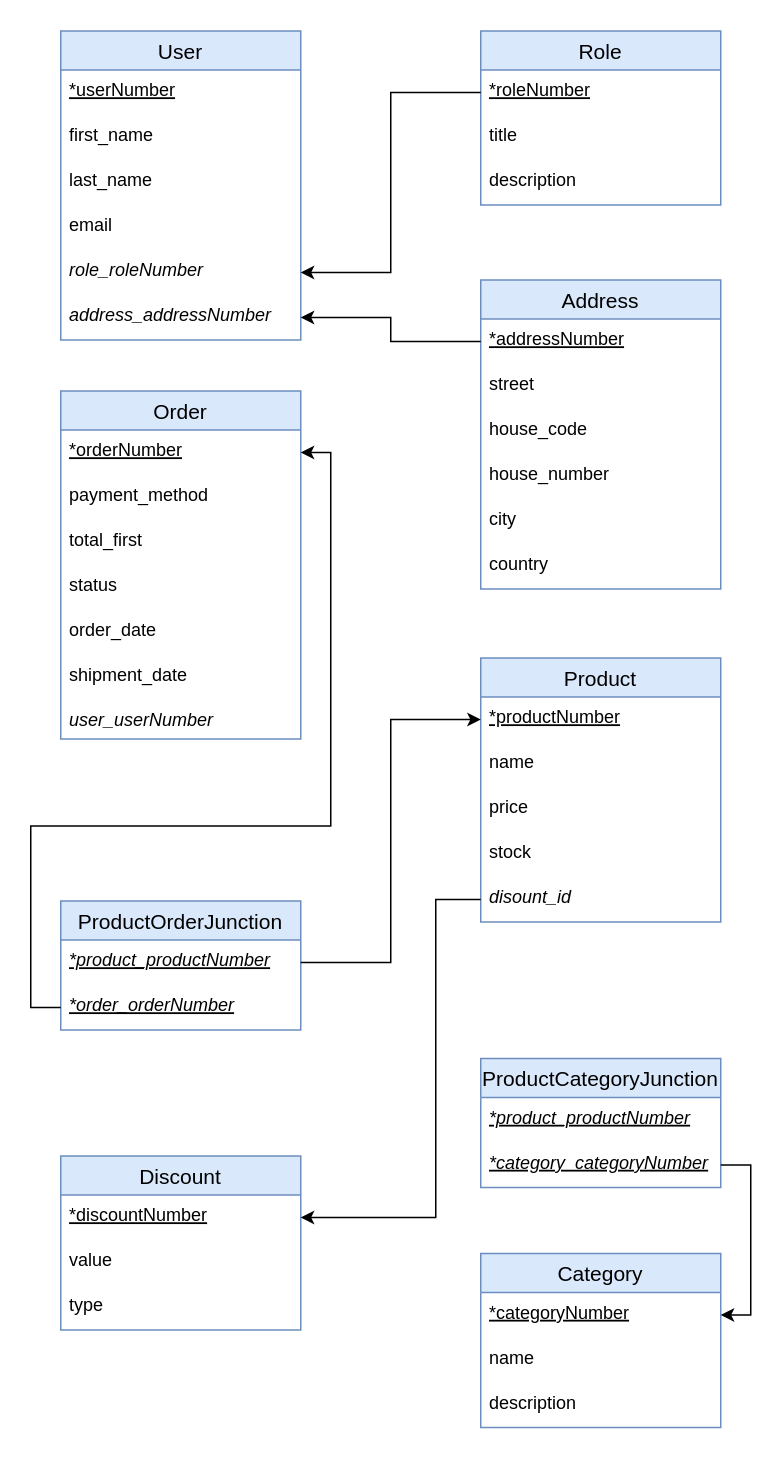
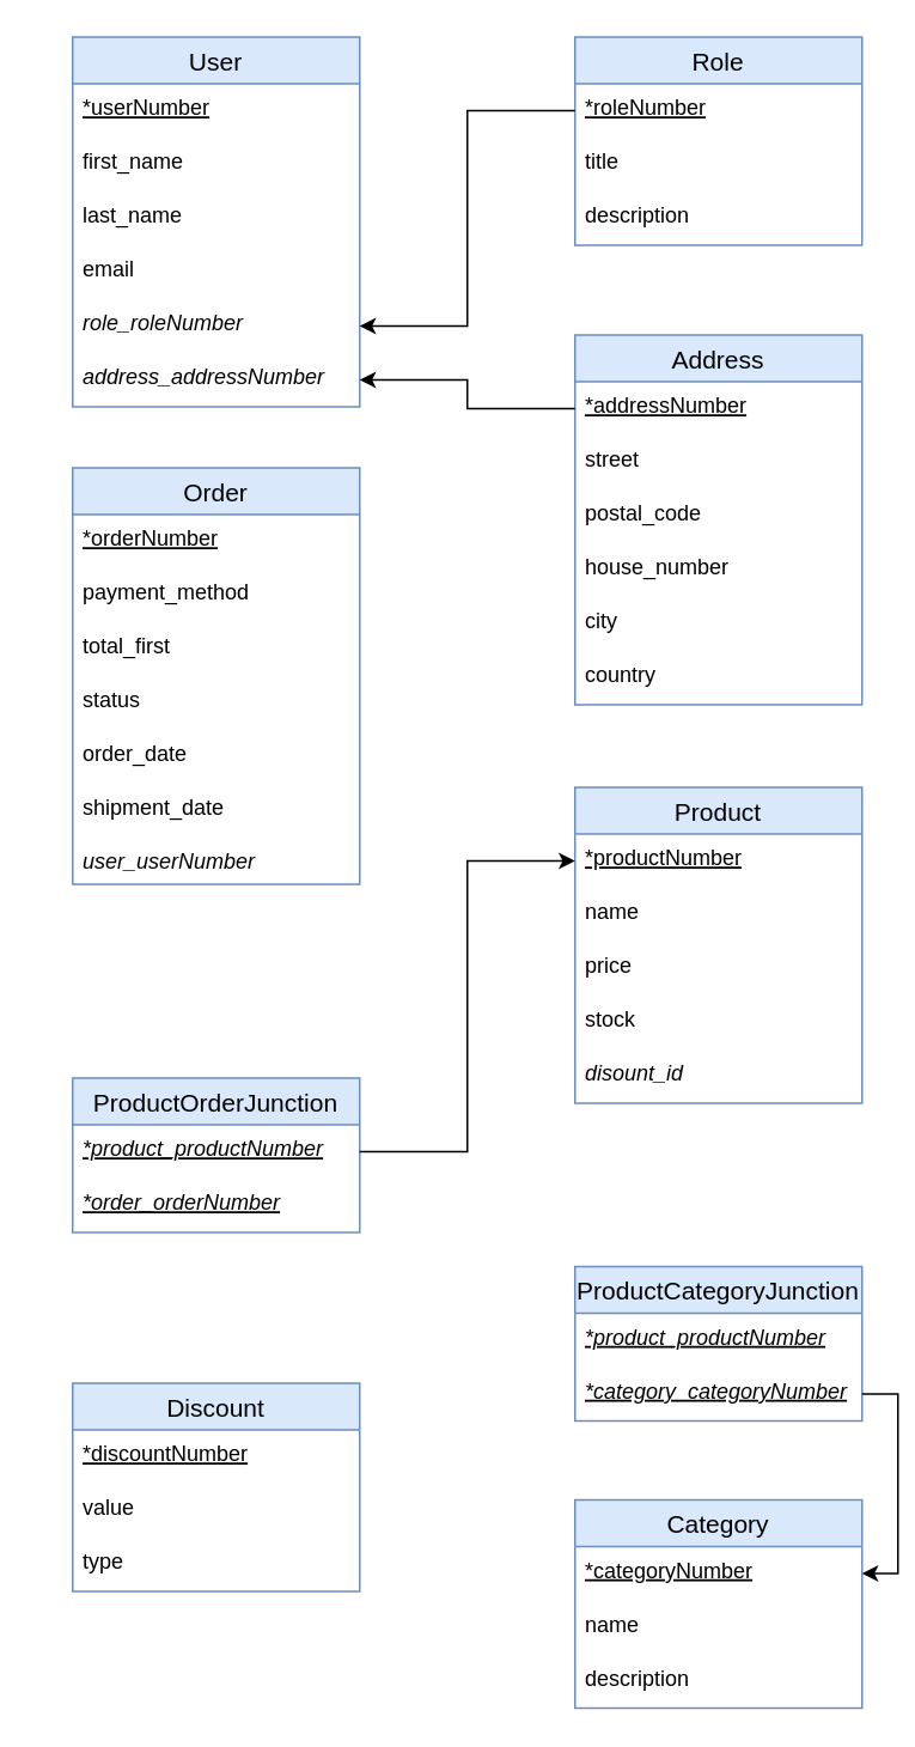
  <mxCell id="0" />
  <mxCell id="1" parent="0" />
  <mxCell id="2" value="User" style="swimlane;fontStyle=0;childLayout=stackLayout;horizontal=1;startSize=26;horizontalStack=0;resizeParent=1;resizeParentMax=0;resizeLast=0;collapsible=1;marginBottom=0;align=center;fontSize=14;fillColor=#dae8fc;strokeColor=#6c8ebf;" parent="1" vertex="1"><mxGeometry x="40" y="20" width="160" height="206" as="geometry" /></mxCell>
  <mxCell id="3" value="*userNumber" style="text;strokeColor=none;fillColor=none;spacingLeft=4;spacingRight=4;overflow=hidden;rotatable=0;points=[[0,0.5],[1,0.5]];portConstraint=eastwest;fontSize=12;fontStyle=4" parent="2" vertex="1"><mxGeometry y="26" width="160" height="30" as="geometry" /></mxCell>
  <mxCell id="4" value="first_name" style="text;strokeColor=none;fillColor=none;spacingLeft=4;spacingRight=4;overflow=hidden;rotatable=0;points=[[0,0.5],[1,0.5]];portConstraint=eastwest;fontSize=12;" parent="2" vertex="1"><mxGeometry y="56" width="160" height="30" as="geometry" /></mxCell>
  <mxCell id="5" value="last_name" style="text;strokeColor=none;fillColor=none;spacingLeft=4;spacingRight=4;overflow=hidden;rotatable=0;points=[[0,0.5],[1,0.5]];portConstraint=eastwest;fontSize=12;" parent="2" vertex="1"><mxGeometry y="86" width="160" height="30" as="geometry" /></mxCell>
  <mxCell id="6" value="email" style="text;strokeColor=none;fillColor=none;spacingLeft=4;spacingRight=4;overflow=hidden;rotatable=0;points=[[0,0.5],[1,0.5]];portConstraint=eastwest;fontSize=12;" parent="2" vertex="1"><mxGeometry y="116" width="160" height="30" as="geometry" /></mxCell>
  <mxCell id="7" value="role_roleNumber" style="text;strokeColor=none;fillColor=none;spacingLeft=4;spacingRight=4;overflow=hidden;rotatable=0;points=[[0,0.5],[1,0.5]];portConstraint=eastwest;fontSize=12;fontStyle=2" parent="2" vertex="1"><mxGeometry y="146" width="160" height="30" as="geometry" /></mxCell>
  <mxCell id="8" value="address_addressNumber" style="text;strokeColor=none;fillColor=none;spacingLeft=4;spacingRight=4;overflow=hidden;rotatable=0;points=[[0,0.5],[1,0.5]];portConstraint=eastwest;fontSize=12;fontStyle=2" parent="2" vertex="1"><mxGeometry y="176" width="160" height="30" as="geometry" /></mxCell>
  <mxCell id="9" value="Role" style="swimlane;fontStyle=0;childLayout=stackLayout;horizontal=1;startSize=26;horizontalStack=0;resizeParent=1;resizeParentMax=0;resizeLast=0;collapsible=1;marginBottom=0;align=center;fontSize=14;fillColor=#dae8fc;strokeColor=#6c8ebf;" parent="1" vertex="1"><mxGeometry x="320" y="20" width="160" height="116" as="geometry" /></mxCell>
  <mxCell id="10" value="*roleNumber" style="text;strokeColor=none;fillColor=none;spacingLeft=4;spacingRight=4;overflow=hidden;rotatable=0;points=[[0,0.5],[1,0.5]];portConstraint=eastwest;fontSize=12;fontStyle=4" parent="9" vertex="1"><mxGeometry y="26" width="160" height="30" as="geometry" /></mxCell>
  <mxCell id="11" value="title" style="text;strokeColor=none;fillColor=none;spacingLeft=4;spacingRight=4;overflow=hidden;rotatable=0;points=[[0,0.5],[1,0.5]];portConstraint=eastwest;fontSize=12;" parent="9" vertex="1"><mxGeometry y="56" width="160" height="30" as="geometry" /></mxCell>
  <mxCell id="12" value="description" style="text;strokeColor=none;fillColor=none;spacingLeft=4;spacingRight=4;overflow=hidden;rotatable=0;points=[[0,0.5],[1,0.5]];portConstraint=eastwest;fontSize=12;" parent="9" vertex="1"><mxGeometry y="86" width="160" height="30" as="geometry" /></mxCell>
  <mxCell id="13" value="Address" style="swimlane;fontStyle=0;childLayout=stackLayout;horizontal=1;startSize=26;horizontalStack=0;resizeParent=1;resizeParentMax=0;resizeLast=0;collapsible=1;marginBottom=0;align=center;fontSize=14;fillColor=#dae8fc;strokeColor=#6c8ebf;" parent="1" vertex="1"><mxGeometry x="320" y="186" width="160" height="206" as="geometry" /></mxCell>
  <mxCell id="14" value="*addressNumber" style="text;strokeColor=none;fillColor=none;spacingLeft=4;spacingRight=4;overflow=hidden;rotatable=0;points=[[0,0.5],[1,0.5]];portConstraint=eastwest;fontSize=12;fontStyle=4" parent="13" vertex="1"><mxGeometry y="26" width="160" height="30" as="geometry" /></mxCell>
  <mxCell id="15" value="street" style="text;strokeColor=none;fillColor=none;spacingLeft=4;spacingRight=4;overflow=hidden;rotatable=0;points=[[0,0.5],[1,0.5]];portConstraint=eastwest;fontSize=12;" parent="13" vertex="1"><mxGeometry y="56" width="160" height="30" as="geometry" /></mxCell>
- <mxCell id="16" value="house_code" style="text;strokeColor=none;fillColor=none;spacingLeft=4;spacingRight=4;overflow=hidden;rotatable=0;points=[[0,0.5],[1,0.5]];portConstraint=eastwest;fontSize=12;" parent="13" vertex="1"><mxGeometry y="86" width="160" height="30" as="geometry" /></mxCell>
+ <mxCell id="16" value="postal_code" style="text;strokeColor=none;fillColor=none;spacingLeft=4;spacingRight=4;overflow=hidden;rotatable=0;points=[[0,0.5],[1,0.5]];portConstraint=eastwest;fontSize=12;" parent="13" vertex="1"><mxGeometry y="86" width="160" height="30" as="geometry" /></mxCell>
  <mxCell id="17" value="house_number" style="text;strokeColor=none;fillColor=none;spacingLeft=4;spacingRight=4;overflow=hidden;rotatable=0;points=[[0,0.5],[1,0.5]];portConstraint=eastwest;fontSize=12;" parent="13" vertex="1"><mxGeometry y="116" width="160" height="30" as="geometry" /></mxCell>
  <mxCell id="18" value="city" style="text;strokeColor=none;fillColor=none;spacingLeft=4;spacingRight=4;overflow=hidden;rotatable=0;points=[[0,0.5],[1,0.5]];portConstraint=eastwest;fontSize=12;" parent="13" vertex="1"><mxGeometry y="146" width="160" height="30" as="geometry" /></mxCell>
  <mxCell id="19" value="country" style="text;strokeColor=none;fillColor=none;spacingLeft=4;spacingRight=4;overflow=hidden;rotatable=0;points=[[0,0.5],[1,0.5]];portConstraint=eastwest;fontSize=12;" parent="13" vertex="1"><mxGeometry y="176" width="160" height="30" as="geometry" /></mxCell>
  <mxCell id="20" value="Order" style="swimlane;fontStyle=0;childLayout=stackLayout;horizontal=1;startSize=26;horizontalStack=0;resizeParent=1;resizeParentMax=0;resizeLast=0;collapsible=1;marginBottom=0;align=center;fontSize=14;fillColor=#dae8fc;strokeColor=#6c8ebf;" parent="1" vertex="1"><mxGeometry x="40" y="260" width="160" height="232" as="geometry" /></mxCell>
  <mxCell id="21" value="*orderNumber" style="text;strokeColor=none;fillColor=none;spacingLeft=4;spacingRight=4;overflow=hidden;rotatable=0;points=[[0,0.5],[1,0.5]];portConstraint=eastwest;fontSize=12;fontStyle=4" parent="20" vertex="1"><mxGeometry y="26" width="160" height="30" as="geometry" /></mxCell>
  <mxCell id="22" value="payment_method" style="text;strokeColor=none;fillColor=none;spacingLeft=4;spacingRight=4;overflow=hidden;rotatable=0;points=[[0,0.5],[1,0.5]];portConstraint=eastwest;fontSize=12;" parent="20" vertex="1"><mxGeometry y="56" width="160" height="30" as="geometry" /></mxCell>
  <mxCell id="23" value="total_first" style="text;strokeColor=none;fillColor=none;spacingLeft=4;spacingRight=4;overflow=hidden;rotatable=0;points=[[0,0.5],[1,0.5]];portConstraint=eastwest;fontSize=12;" parent="20" vertex="1"><mxGeometry y="86" width="160" height="30" as="geometry" /></mxCell>
  <mxCell id="24" value="status" style="text;strokeColor=none;fillColor=none;spacingLeft=4;spacingRight=4;overflow=hidden;rotatable=0;points=[[0,0.5],[1,0.5]];portConstraint=eastwest;fontSize=12;" parent="20" vertex="1"><mxGeometry y="116" width="160" height="30" as="geometry" /></mxCell>
  <mxCell id="25" value="order_date" style="text;strokeColor=none;fillColor=none;spacingLeft=4;spacingRight=4;overflow=hidden;rotatable=0;points=[[0,0.5],[1,0.5]];portConstraint=eastwest;fontSize=12;" parent="20" vertex="1"><mxGeometry y="146" width="160" height="30" as="geometry" /></mxCell>
  <mxCell id="26" value="shipment_date" style="text;strokeColor=none;fillColor=none;spacingLeft=4;spacingRight=4;overflow=hidden;rotatable=0;points=[[0,0.5],[1,0.5]];portConstraint=eastwest;fontSize=12;" parent="20" vertex="1"><mxGeometry y="176" width="160" height="30" as="geometry" /></mxCell>
  <mxCell id="27" value="user_userNumber" style="text;strokeColor=none;fillColor=none;align=left;verticalAlign=top;spacingLeft=4;spacingRight=4;overflow=hidden;rotatable=0;points=[[0,0.5],[1,0.5]];portConstraint=eastwest;fontStyle=2" vertex="1" parent="20"><mxGeometry y="206" width="160" height="26" as="geometry" /></mxCell>
  <mxCell id="28" value="ProductOrderJunction" style="swimlane;fontStyle=0;childLayout=stackLayout;horizontal=1;startSize=26;horizontalStack=0;resizeParent=1;resizeParentMax=0;resizeLast=0;collapsible=1;marginBottom=0;align=center;fontSize=14;fillColor=#dae8fc;strokeColor=#6c8ebf;" parent="1" vertex="1"><mxGeometry x="40" y="600" width="160" height="86" as="geometry" /></mxCell>
  <mxCell id="29" value="*product_productNumber" style="text;strokeColor=none;fillColor=none;spacingLeft=4;spacingRight=4;overflow=hidden;rotatable=0;points=[[0,0.5],[1,0.5]];portConstraint=eastwest;fontSize=12;fontStyle=6" parent="28" vertex="1"><mxGeometry y="26" width="160" height="30" as="geometry" /></mxCell>
  <mxCell id="30" value="*order_orderNumber" style="text;strokeColor=none;fillColor=none;spacingLeft=4;spacingRight=4;overflow=hidden;rotatable=0;points=[[0,0.5],[1,0.5]];portConstraint=eastwest;fontSize=12;fontStyle=6" parent="28" vertex="1"><mxGeometry y="56" width="160" height="30" as="geometry" /></mxCell>
  <mxCell id="31" style="edgeStyle=orthogonalEdgeStyle;rounded=0;orthogonalLoop=1;jettySize=auto;html=1;fontColor=#67AB9F;" parent="1" source="10" target="7" edge="1"><mxGeometry relative="1" as="geometry" /></mxCell>
  <mxCell id="32" style="edgeStyle=orthogonalEdgeStyle;rounded=0;orthogonalLoop=1;jettySize=auto;html=1;entryX=1;entryY=0.5;entryDx=0;entryDy=0;fontColor=#67AB9F;" parent="1" source="14" target="8" edge="1"><mxGeometry relative="1" as="geometry" /></mxCell>
- <mxCell id="33" style="edgeStyle=orthogonalEdgeStyle;rounded=0;orthogonalLoop=1;jettySize=auto;html=1;entryX=1;entryY=0.5;entryDx=0;entryDy=0;fontColor=#67AB9F;" parent="1" source="30" target="21" edge="1"><mxGeometry relative="1" as="geometry"><Array as="points"><mxPoint x="20" y="671" /><mxPoint x="20" y="550" /><mxPoint x="220" y="550" /><mxPoint x="220" y="301" /></Array></mxGeometry></mxCell>
  <mxCell id="34" value="Product" style="swimlane;fontStyle=0;childLayout=stackLayout;horizontal=1;startSize=26;horizontalStack=0;resizeParent=1;resizeParentMax=0;resizeLast=0;collapsible=1;marginBottom=0;align=center;fontSize=14;fillColor=#dae8fc;strokeColor=#6c8ebf;" parent="1" vertex="1"><mxGeometry x="320" y="438" width="160" height="176" as="geometry" /></mxCell>
  <mxCell id="35" value="*productNumber" style="text;strokeColor=none;fillColor=none;spacingLeft=4;spacingRight=4;overflow=hidden;rotatable=0;points=[[0,0.5],[1,0.5]];portConstraint=eastwest;fontSize=12;fontStyle=4" parent="34" vertex="1"><mxGeometry y="26" width="160" height="30" as="geometry" /></mxCell>
  <mxCell id="36" value="name" style="text;strokeColor=none;fillColor=none;spacingLeft=4;spacingRight=4;overflow=hidden;rotatable=0;points=[[0,0.5],[1,0.5]];portConstraint=eastwest;fontSize=12;" parent="34" vertex="1"><mxGeometry y="56" width="160" height="30" as="geometry" /></mxCell>
  <mxCell id="37" value="price" style="text;strokeColor=none;fillColor=none;spacingLeft=4;spacingRight=4;overflow=hidden;rotatable=0;points=[[0,0.5],[1,0.5]];portConstraint=eastwest;fontSize=12;" parent="34" vertex="1"><mxGeometry y="86" width="160" height="30" as="geometry" /></mxCell>
  <mxCell id="38" value="stock" style="text;strokeColor=none;fillColor=none;spacingLeft=4;spacingRight=4;overflow=hidden;rotatable=0;points=[[0,0.5],[1,0.5]];portConstraint=eastwest;fontSize=12;" parent="34" vertex="1"><mxGeometry y="116" width="160" height="30" as="geometry" /></mxCell>
  <mxCell id="39" value="disount_id" style="text;strokeColor=none;fillColor=none;spacingLeft=4;spacingRight=4;overflow=hidden;rotatable=0;points=[[0,0.5],[1,0.5]];portConstraint=eastwest;fontSize=12;fontStyle=2" parent="34" vertex="1"><mxGeometry y="146" width="160" height="30" as="geometry" /></mxCell>
  <mxCell id="40" style="edgeStyle=orthogonalEdgeStyle;rounded=0;orthogonalLoop=1;jettySize=auto;html=1;entryX=0;entryY=0.5;entryDx=0;entryDy=0;fontColor=#67AB9F;" parent="1" source="29" target="35" edge="1"><mxGeometry relative="1" as="geometry" /></mxCell>
  <mxCell id="41" value="ProductCategoryJunction" style="swimlane;fontStyle=0;childLayout=stackLayout;horizontal=1;startSize=26;horizontalStack=0;resizeParent=1;resizeParentMax=0;resizeLast=0;collapsible=1;marginBottom=0;align=center;fontSize=14;fillColor=#dae8fc;strokeColor=#6c8ebf;" parent="1" vertex="1"><mxGeometry x="320" y="705" width="160" height="86" as="geometry" /></mxCell>
  <mxCell id="42" value="*product_productNumber" style="text;strokeColor=none;fillColor=none;spacingLeft=4;spacingRight=4;overflow=hidden;rotatable=0;points=[[0,0.5],[1,0.5]];portConstraint=eastwest;fontSize=12;fontStyle=6" parent="41" vertex="1"><mxGeometry y="26" width="160" height="30" as="geometry" /></mxCell>
  <mxCell id="43" value="*category_categoryNumber" style="text;strokeColor=none;fillColor=none;spacingLeft=4;spacingRight=4;overflow=hidden;rotatable=0;points=[[0,0.5],[1,0.5]];portConstraint=eastwest;fontSize=12;fontStyle=6" parent="41" vertex="1"><mxGeometry y="56" width="160" height="30" as="geometry" /></mxCell>
  <mxCell id="44" value="Category" style="swimlane;fontStyle=0;childLayout=stackLayout;horizontal=1;startSize=26;horizontalStack=0;resizeParent=1;resizeParentMax=0;resizeLast=0;collapsible=1;marginBottom=0;align=center;fontSize=14;fillColor=#dae8fc;strokeColor=#6c8ebf;" parent="1" vertex="1"><mxGeometry x="320" y="835" width="160" height="116" as="geometry" /></mxCell>
  <mxCell id="45" value="*categoryNumber" style="text;strokeColor=none;fillColor=none;spacingLeft=4;spacingRight=4;overflow=hidden;rotatable=0;points=[[0,0.5],[1,0.5]];portConstraint=eastwest;fontSize=12;fontStyle=4" parent="44" vertex="1"><mxGeometry y="26" width="160" height="30" as="geometry" /></mxCell>
  <mxCell id="46" value="name" style="text;strokeColor=none;fillColor=none;spacingLeft=4;spacingRight=4;overflow=hidden;rotatable=0;points=[[0,0.5],[1,0.5]];portConstraint=eastwest;fontSize=12;" parent="44" vertex="1"><mxGeometry y="56" width="160" height="30" as="geometry" /></mxCell>
  <mxCell id="47" value="description" style="text;strokeColor=none;fillColor=none;spacingLeft=4;spacingRight=4;overflow=hidden;rotatable=0;points=[[0,0.5],[1,0.5]];portConstraint=eastwest;fontSize=12;" parent="44" vertex="1"><mxGeometry y="86" width="160" height="30" as="geometry" /></mxCell>
  <mxCell id="48" style="edgeStyle=orthogonalEdgeStyle;rounded=0;orthogonalLoop=1;jettySize=auto;html=1;entryX=1;entryY=0.5;entryDx=0;entryDy=0;fontColor=#67AB9F;exitX=1;exitY=0.5;exitDx=0;exitDy=0;" parent="1" source="43" target="45" edge="1"><mxGeometry relative="1" as="geometry" /></mxCell>
  <mxCell id="49" value="Discount" style="swimlane;fontStyle=0;childLayout=stackLayout;horizontal=1;startSize=26;horizontalStack=0;resizeParent=1;resizeParentMax=0;resizeLast=0;collapsible=1;marginBottom=0;align=center;fontSize=14;fillColor=#dae8fc;strokeColor=#6c8ebf;" parent="1" vertex="1"><mxGeometry x="40" y="770" width="160" height="116" as="geometry" /></mxCell>
  <mxCell id="50" value="*discountNumber" style="text;strokeColor=none;fillColor=none;spacingLeft=4;spacingRight=4;overflow=hidden;rotatable=0;points=[[0,0.5],[1,0.5]];portConstraint=eastwest;fontSize=12;fontStyle=4" parent="49" vertex="1"><mxGeometry y="26" width="160" height="30" as="geometry" /></mxCell>
  <mxCell id="51" value="value" style="text;strokeColor=none;fillColor=none;spacingLeft=4;spacingRight=4;overflow=hidden;rotatable=0;points=[[0,0.5],[1,0.5]];portConstraint=eastwest;fontSize=12;" parent="49" vertex="1"><mxGeometry y="56" width="160" height="30" as="geometry" /></mxCell>
  <mxCell id="52" value="type" style="text;strokeColor=none;fillColor=none;spacingLeft=4;spacingRight=4;overflow=hidden;rotatable=0;points=[[0,0.5],[1,0.5]];portConstraint=eastwest;fontSize=12;" parent="49" vertex="1"><mxGeometry y="86" width="160" height="30" as="geometry" /></mxCell>
- <mxCell id="53" style="edgeStyle=orthogonalEdgeStyle;rounded=0;orthogonalLoop=1;jettySize=auto;html=1;entryX=1;entryY=0.5;entryDx=0;entryDy=0;fontColor=#67AB9F;" parent="1" source="39" target="50" edge="1"><mxGeometry relative="1" as="geometry"><Array as="points"><mxPoint x="290" y="599" /><mxPoint x="290" y="811" /></Array></mxGeometry></mxCell>
